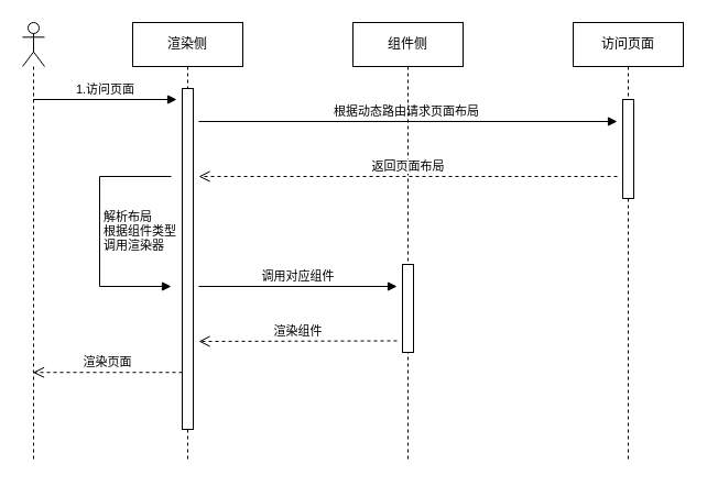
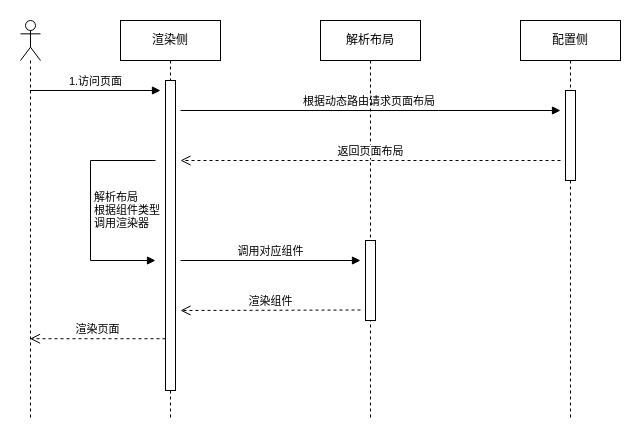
  <mxCell id="0" />
  <mxCell id="1" parent="0" />
  <mxCell id="2" value="" style="shape=umlLifeline;participant=umlActor;perimeter=lifelinePerimeter;whiteSpace=wrap;html=1;container=1;collapsible=0;recursiveResize=0;verticalAlign=top;spacingTop=36;outlineConnect=0;" parent="1" vertex="1"><mxGeometry x="20" y="20" width="20" height="400" as="geometry" /></mxCell>
  <mxCell id="3" value="渲染侧" style="shape=umlLifeline;perimeter=lifelinePerimeter;whiteSpace=wrap;html=1;container=1;collapsible=0;recursiveResize=0;outlineConnect=0;" parent="1" vertex="1"><mxGeometry x="120" y="20" width="100" height="400" as="geometry" /></mxCell>
  <mxCell id="4" value="" style="html=1;points=[];perimeter=orthogonalPerimeter;" parent="3" vertex="1"><mxGeometry x="45" y="60" width="10" height="310" as="geometry" /></mxCell>
  <mxCell id="5" value="根据动态路由请求页面布局 " style="verticalAlign=bottom;endArrow=block;html=1;" parent="3" edge="1"><mxGeometry width="80" relative="1" as="geometry"><mxPoint x="60" y="90" as="sourcePoint" /><mxPoint x="440" y="90" as="targetPoint" /></mxGeometry></mxCell>
- <mxCell id="6" value="组件侧" style="shape=umlLifeline;perimeter=lifelinePerimeter;whiteSpace=wrap;html=1;container=1;collapsible=0;recursiveResize=0;outlineConnect=0;" parent="1" vertex="1"><mxGeometry x="320" y="20" width="100" height="400" as="geometry" /></mxCell>
+ <mxCell id="6" value="解析布局" style="shape=umlLifeline;perimeter=lifelinePerimeter;whiteSpace=wrap;html=1;container=1;collapsible=0;recursiveResize=0;outlineConnect=0;" parent="1" vertex="1"><mxGeometry x="320" y="20" width="100" height="400" as="geometry" /></mxCell>
  <mxCell id="7" value="" style="html=1;points=[];perimeter=orthogonalPerimeter;" parent="6" vertex="1"><mxGeometry x="45" y="220" width="10" height="80" as="geometry" /></mxCell>
- <mxCell id="8" value="访问页面" style="shape=umlLifeline;perimeter=lifelinePerimeter;whiteSpace=wrap;html=1;container=1;collapsible=0;recursiveResize=0;outlineConnect=0;" parent="1" vertex="1"><mxGeometry x="520" y="20" width="100" height="400" as="geometry" /></mxCell>
+ <mxCell id="8" value="配置侧" style="shape=umlLifeline;perimeter=lifelinePerimeter;whiteSpace=wrap;html=1;container=1;collapsible=0;recursiveResize=0;outlineConnect=0;" parent="1" vertex="1"><mxGeometry x="520" y="20" width="100" height="400" as="geometry" /></mxCell>
  <mxCell id="9" value="渲染页面" style="html=1;verticalAlign=bottom;endArrow=open;dashed=1;endSize=8;exitX=0;exitY=0.833;exitDx=0;exitDy=0;exitPerimeter=0;" parent="1" source="4" target="2" edge="1"><mxGeometry relative="1" as="geometry"><mxPoint x="95" y="156" as="targetPoint" /></mxGeometry></mxCell>
  <mxCell id="10" value="1.访问页面" style="html=1;verticalAlign=bottom;endArrow=block;" parent="1" source="2" edge="1"><mxGeometry relative="1" as="geometry"><mxPoint x="95" y="80" as="sourcePoint" /><mxPoint x="160" y="90" as="targetPoint" /></mxGeometry></mxCell>
  <mxCell id="11" value="" style="html=1;points=[];perimeter=orthogonalPerimeter;" parent="1" vertex="1"><mxGeometry x="565" y="90" width="10" height="90" as="geometry" /></mxCell>
  <mxCell id="12" value="返回页面布局" style="html=1;verticalAlign=bottom;endArrow=open;dashed=1;endSize=8;" parent="1" edge="1"><mxGeometry relative="1" as="geometry"><mxPoint x="180" y="160" as="targetPoint" /><mxPoint x="560" y="160" as="sourcePoint" /></mxGeometry></mxCell>
  <mxCell id="13" value="调用对应组件" style="html=1;verticalAlign=bottom;endArrow=block;" parent="1" edge="1"><mxGeometry width="80" relative="1" as="geometry"><mxPoint x="180" y="260" as="sourcePoint" /><mxPoint x="360" y="260" as="targetPoint" /></mxGeometry></mxCell>
  <mxCell id="14" value="解析布局&lt;br&gt;根据组件类型&lt;br&gt;调用渲染器" style="edgeStyle=orthogonalEdgeStyle;html=1;align=left;spacingLeft=2;endArrow=block;rounded=0;" parent="1" edge="1"><mxGeometry relative="1" as="geometry"><mxPoint x="155" y="160" as="sourcePoint" /><Array as="points"><mxPoint x="155" y="160" /><mxPoint x="90" y="160" /><mxPoint x="90" y="260" /></Array><mxPoint x="155" y="260" as="targetPoint" /></mxGeometry></mxCell>
  <mxCell id="15" value="渲染组件" style="html=1;verticalAlign=bottom;endArrow=open;dashed=1;endSize=8;" edge="1" parent="1"><mxGeometry relative="1" as="geometry"><mxPoint x="360" y="309.5" as="sourcePoint" /><mxPoint x="180" y="310" as="targetPoint" /></mxGeometry></mxCell>
